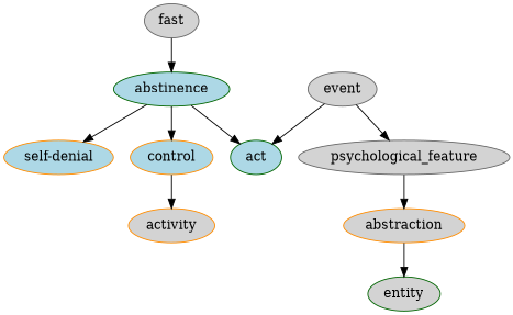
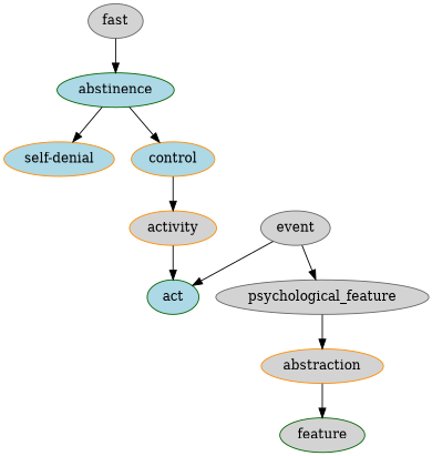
  digraph {
    node [color=darkorange fillcolor=lightgrey style=filled]
    fast [color=gray40]
    abstinence [color=darkgreen fillcolor=lightblue]
    "self-denial" [fillcolor=lightblue]
    control [fillcolor=lightblue]
    activity
    act [color=darkgreen fillcolor=lightblue]
    event [color=gray40]
    psychological_feature [color=gray40]
    abstraction
-   entity [color=darkgreen]
+   entity [color=darkgreen label=feature]
    fast -> abstinence
    abstinence -> "self-denial"
    abstinence -> control
    control -> activity
-   abstinence -> act
+   activity -> act
    event -> act
    event -> psychological_feature
    psychological_feature -> abstraction
    abstraction -> entity
  }
